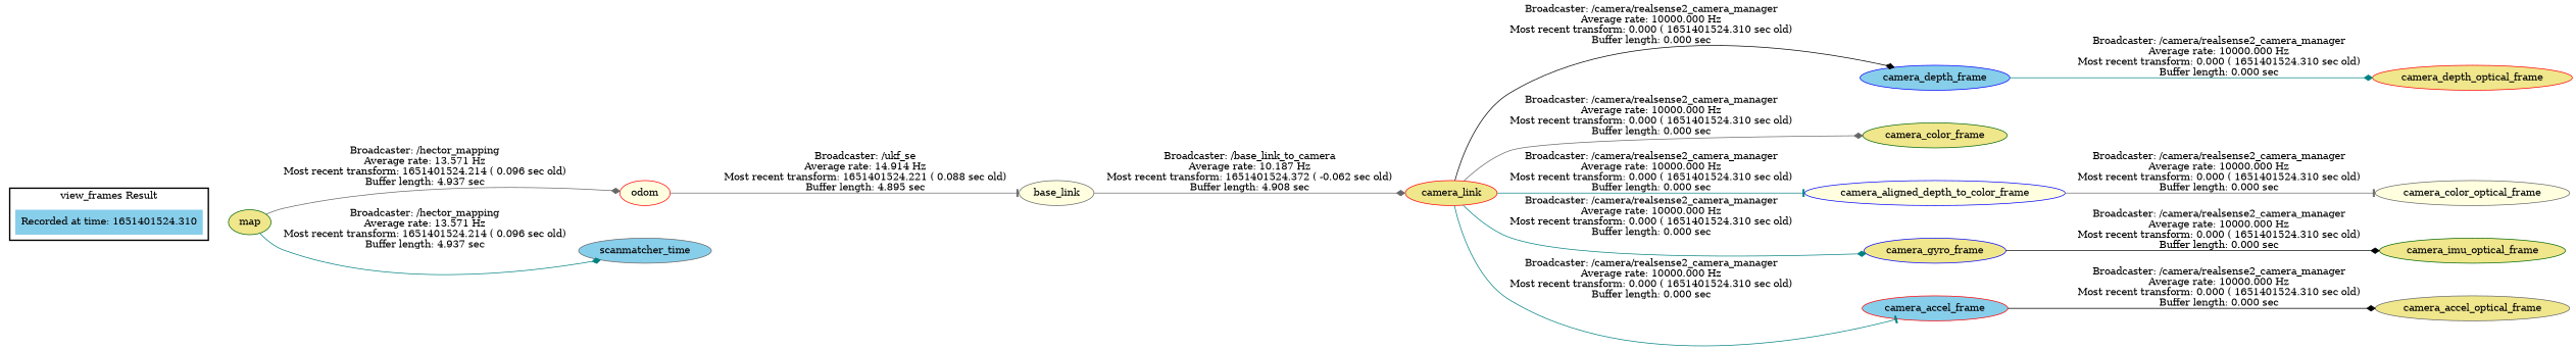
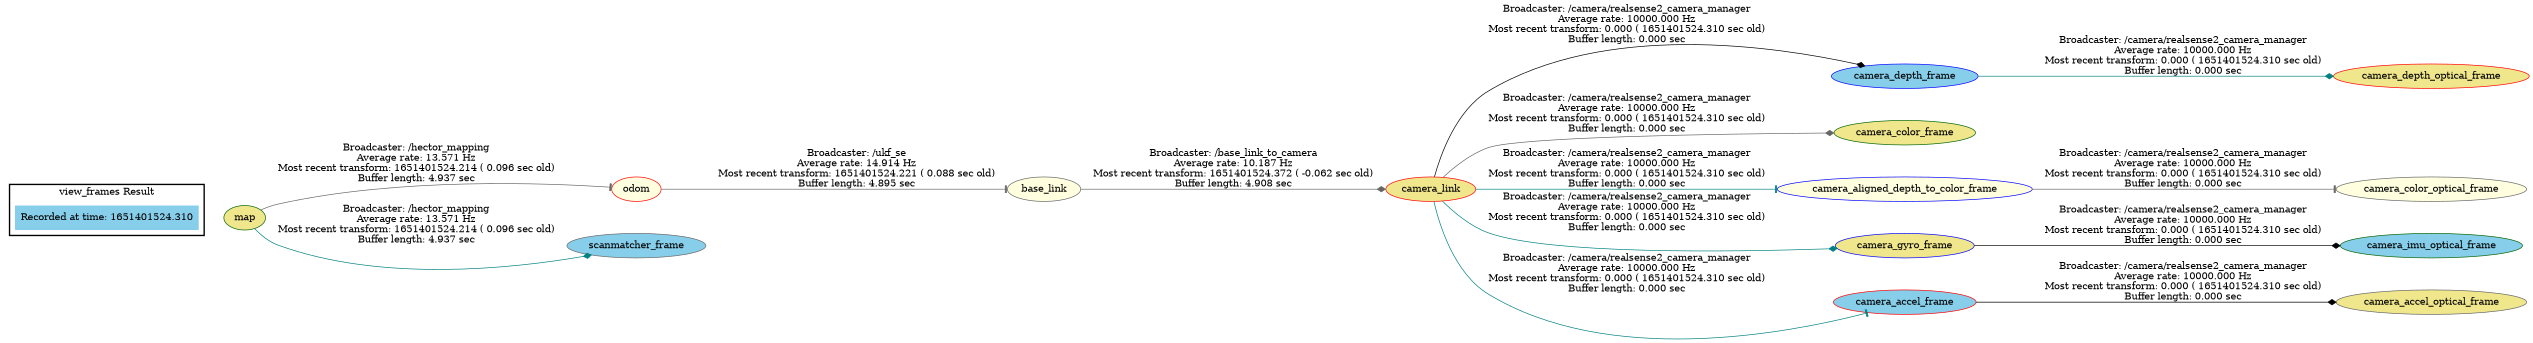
  digraph {
    rankdir=LR
    node [color=gray40 fillcolor=khaki style=filled]
    edge [arrowhead=diamond color=gray40]
    "Recorded at time: 1651401524.310" [fillcolor=skyblue shape=plaintext]
    map [color=darkgreen]
    odom [color=red fillcolor=lightyellow]
    base_link [fillcolor=lightyellow]
    camera_link [color=red]
    camera_depth_frame [color=blue fillcolor=skyblue]
    camera_color_frame [color=darkgreen]
    camera_aligned_depth_to_color_frame [color=blue fillcolor=lightyellow]
    camera_gyro_frame [color=blue]
    camera_accel_frame [color=red fillcolor=skyblue]
-   scanmatcher_frame [fillcolor=skyblue label=scanmatcher_time]
+   scanmatcher_frame [fillcolor=skyblue]
    camera_depth_optical_frame [color=red]
    camera_color_optical_frame [fillcolor=lightyellow]
-   camera_imu_optical_frame [color=darkgreen]
+   camera_imu_optical_frame [color=darkgreen fillcolor=skyblue]
    camera_accel_optical_frame
    subgraph cluster_1 {
      color=black
      label="view_frames Result"
      style=bold
      "Recorded at time: 1651401524.310"
    }
    "Recorded at time: 1651401524.310" -> map [style=invis arrowhead="" color=""]
-   map -> odom [label="Broadcaster: /hector_mapping\nAverage rate: 13.571 Hz\nMost recent transform: 1651401524.214 ( 0.096 sec old)\nBuffer length: 4.937 sec\n"]
+   map -> odom [arrowhead=tee label="Broadcaster: /hector_mapping\nAverage rate: 13.571 Hz\nMost recent transform: 1651401524.214 ( 0.096 sec old)\nBuffer length: 4.937 sec\n"]
    map -> scanmatcher_frame [color=teal label="Broadcaster: /hector_mapping\nAverage rate: 13.571 Hz\nMost recent transform: 1651401524.214 ( 0.096 sec old)\nBuffer length: 4.937 sec\n"]
    odom -> base_link [arrowhead=tee label="Broadcaster: /ukf_se\nAverage rate: 14.914 Hz\nMost recent transform: 1651401524.221 ( 0.088 sec old)\nBuffer length: 4.895 sec\n"]
    base_link -> camera_link [label="Broadcaster: /base_link_to_camera\nAverage rate: 10.187 Hz\nMost recent transform: 1651401524.372 ( -0.062 sec old)\nBuffer length: 4.908 sec\n"]
    camera_link -> camera_depth_frame [color=black label="Broadcaster: /camera/realsense2_camera_manager\nAverage rate: 10000.000 Hz\nMost recent transform: 0.000 ( 1651401524.310 sec old)\nBuffer length: 0.000 sec\n"]
    camera_link -> camera_color_frame [label="Broadcaster: /camera/realsense2_camera_manager\nAverage rate: 10000.000 Hz\nMost recent transform: 0.000 ( 1651401524.310 sec old)\nBuffer length: 0.000 sec\n"]
    camera_link -> camera_aligned_depth_to_color_frame [arrowhead=tee color=teal label="Broadcaster: /camera/realsense2_camera_manager\nAverage rate: 10000.000 Hz\nMost recent transform: 0.000 ( 1651401524.310 sec old)\nBuffer length: 0.000 sec\n"]
    camera_link -> camera_gyro_frame [color=teal label="Broadcaster: /camera/realsense2_camera_manager\nAverage rate: 10000.000 Hz\nMost recent transform: 0.000 ( 1651401524.310 sec old)\nBuffer length: 0.000 sec\n"]
    camera_link -> camera_accel_frame [arrowhead=tee color=teal label="Broadcaster: /camera/realsense2_camera_manager\nAverage rate: 10000.000 Hz\nMost recent transform: 0.000 ( 1651401524.310 sec old)\nBuffer length: 0.000 sec\n"]
    camera_depth_frame -> camera_depth_optical_frame [color=teal label="Broadcaster: /camera/realsense2_camera_manager\nAverage rate: 10000.000 Hz\nMost recent transform: 0.000 ( 1651401524.310 sec old)\nBuffer length: 0.000 sec\n"]
    camera_aligned_depth_to_color_frame -> camera_color_optical_frame [arrowhead=tee label="Broadcaster: /camera/realsense2_camera_manager\nAverage rate: 10000.000 Hz\nMost recent transform: 0.000 ( 1651401524.310 sec old)\nBuffer length: 0.000 sec\n"]
    camera_gyro_frame -> camera_imu_optical_frame [color=black label="Broadcaster: /camera/realsense2_camera_manager\nAverage rate: 10000.000 Hz\nMost recent transform: 0.000 ( 1651401524.310 sec old)\nBuffer length: 0.000 sec\n"]
    camera_accel_frame -> camera_accel_optical_frame [color=black label="Broadcaster: /camera/realsense2_camera_manager\nAverage rate: 10000.000 Hz\nMost recent transform: 0.000 ( 1651401524.310 sec old)\nBuffer length: 0.000 sec\n"]
  }
